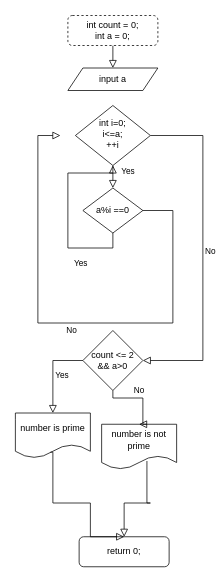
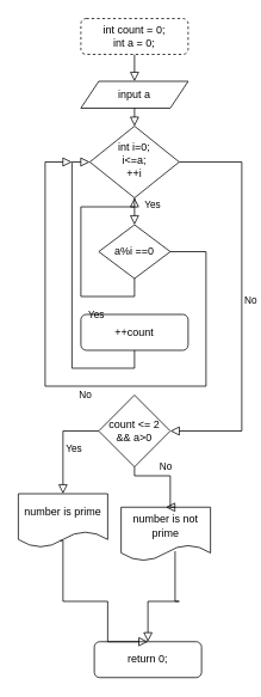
  <mxCell id="0" />
  <mxCell id="1" parent="0" />
  <mxCell id="2" value="" style="rounded=0;html=1;jettySize=auto;orthogonalLoop=1;fontSize=11;endArrow=block;endFill=0;endSize=8;strokeWidth=1;shadow=0;labelBackgroundColor=none;edgeStyle=orthogonalEdgeStyle;" parent="1" source="3" edge="1"><mxGeometry relative="1" as="geometry"><mxPoint x="150" y="90" as="targetPoint" /></mxGeometry></mxCell>
  <mxCell id="3" value="int count = 0;&lt;br&gt;int a = 0;" style="rounded=1;whiteSpace=wrap;html=1;fontSize=12;glass=0;strokeWidth=1;shadow=0;dashed=1;" parent="1" vertex="1"><mxGeometry x="90" y="20" width="120" height="40" as="geometry" /></mxCell>
  <mxCell id="4" value="Yes" style="rounded=0;html=1;jettySize=auto;orthogonalLoop=1;fontSize=11;endArrow=block;endFill=0;endSize=8;strokeWidth=1;shadow=0;labelBackgroundColor=none;edgeStyle=orthogonalEdgeStyle;" parent="1" source="6" edge="1"><mxGeometry x="-0.5" y="20" relative="1" as="geometry"><mxPoint as="offset" /><mxPoint x="150" y="250" as="targetPoint" /></mxGeometry></mxCell>
  <mxCell id="5" value="No" style="edgeStyle=orthogonalEdgeStyle;rounded=0;html=1;jettySize=auto;orthogonalLoop=1;fontSize=11;endArrow=block;endFill=0;endSize=8;strokeWidth=1;shadow=0;labelBackgroundColor=none;entryX=1;entryY=0.5;entryDx=0;entryDy=0;exitX=1;exitY=0.5;exitDx=0;exitDy=0;" parent="1" source="6" target="17" edge="1"><mxGeometry y="10" relative="1" as="geometry"><mxPoint as="offset" /><mxPoint x="270" y="320" as="targetPoint" /><Array as="points"><mxPoint x="270" y="180" /><mxPoint x="270" y="480" /></Array></mxGeometry></mxCell>
  <mxCell id="6" value="int i=0; &lt;br&gt;i&amp;lt;=a; &lt;br&gt;++i" style="rhombus;whiteSpace=wrap;html=1;shadow=0;fontFamily=Helvetica;fontSize=12;align=center;strokeWidth=1;spacing=6;spacingTop=-4;" parent="1" vertex="1"><mxGeometry x="100" y="140" width="100" height="80" as="geometry" /></mxCell>
  <mxCell id="7" value="return 0;" style="rounded=1;whiteSpace=wrap;html=1;fontSize=12;glass=0;strokeWidth=1;shadow=0;" parent="1" vertex="1"><mxGeometry x="105" y="715" width="120" height="40" as="geometry" /></mxCell>
+ <mxCell id="8" value="++count" style="rounded=1;whiteSpace=wrap;html=1;fontSize=12;glass=0;strokeWidth=1;shadow=0;" parent="1" vertex="1"><mxGeometry x="90" y="350" width="120" height="40" as="geometry" /></mxCell>
+ <mxCell id="9" value="" style="rounded=0;html=1;jettySize=auto;orthogonalLoop=1;fontSize=11;endArrow=block;endFill=0;endSize=8;strokeWidth=1;shadow=0;labelBackgroundColor=none;edgeStyle=orthogonalEdgeStyle;exitX=0.5;exitY=1;exitDx=0;exitDy=0;entryX=0;entryY=0.5;entryDx=0;entryDy=0;" edge="1" parent="1" source="8" target="6"><mxGeometry relative="1" as="geometry"><mxPoint x="-20" y="320" as="sourcePoint" /><mxPoint x="-20" y="360" as="targetPoint" /></mxGeometry></mxCell>
  <mxCell id="10" value="number is not prime" style="shape=document;whiteSpace=wrap;html=1;boundedLbl=1;" vertex="1" parent="1"><mxGeometry x="135" y="565" width="100" height="60" as="geometry" /></mxCell>
  <mxCell id="11" value="" style="rounded=0;html=1;jettySize=auto;orthogonalLoop=1;fontSize=11;endArrow=block;endFill=0;endSize=8;strokeWidth=1;shadow=0;labelBackgroundColor=none;edgeStyle=orthogonalEdgeStyle;entryX=0.5;entryY=0;entryDx=0;entryDy=0;exitX=0.604;exitY=0.817;exitDx=0;exitDy=0;exitPerimeter=0;" edge="1" parent="1" source="10" target="7"><mxGeometry relative="1" as="geometry"><mxPoint x="200" y="610" as="sourcePoint" /><mxPoint x="148" y="440" as="targetPoint" /><Array as="points"><mxPoint x="200" y="670" /><mxPoint x="120" y="670" /></Array></mxGeometry></mxCell>
  <mxCell id="12" value="input a" style="shape=parallelogram;perimeter=parallelogramPerimeter;whiteSpace=wrap;html=1;fixedSize=1;" vertex="1" parent="1"><mxGeometry x="90" y="90" width="120" height="30" as="geometry" /></mxCell>
+ <mxCell id="13" value="" style="rounded=0;html=1;jettySize=auto;orthogonalLoop=1;fontSize=11;endArrow=block;endFill=0;endSize=8;strokeWidth=1;shadow=0;labelBackgroundColor=none;edgeStyle=orthogonalEdgeStyle;exitX=0.5;exitY=1;exitDx=0;exitDy=0;entryX=0.5;entryY=0;entryDx=0;entryDy=0;" edge="1" parent="1" source="12" target="6"><mxGeometry relative="1" as="geometry"><mxPoint x="350" y="120" as="sourcePoint" /><mxPoint x="350" y="150" as="targetPoint" /><Array as="points"><mxPoint x="150" y="130" /><mxPoint x="150" y="130" /></Array></mxGeometry></mxCell>
  <mxCell id="14" value="a%i ==0" style="rhombus;whiteSpace=wrap;html=1;" vertex="1" parent="1"><mxGeometry x="110" y="250" width="80" height="60" as="geometry" /></mxCell>
  <mxCell id="15" value="Yes" style="rounded=0;html=1;jettySize=auto;orthogonalLoop=1;fontSize=11;endArrow=block;endFill=0;endSize=8;strokeWidth=1;shadow=0;labelBackgroundColor=none;edgeStyle=orthogonalEdgeStyle;exitX=0.5;exitY=1;exitDx=0;exitDy=0;" edge="1" parent="1" source="14" target="6"><mxGeometry x="-0.5" y="20" relative="1" as="geometry"><mxPoint as="offset" /><mxPoint x="150" y="330" as="sourcePoint" /><mxPoint x="150" y="340" as="targetPoint" /></mxGeometry></mxCell>
  <mxCell id="16" value="No" style="edgeStyle=orthogonalEdgeStyle;rounded=0;html=1;jettySize=auto;orthogonalLoop=1;fontSize=11;endArrow=block;endFill=0;endSize=8;strokeWidth=1;shadow=0;labelBackgroundColor=none;exitX=1;exitY=0.5;exitDx=0;exitDy=0;" edge="1" parent="1" source="14"><mxGeometry y="10" relative="1" as="geometry"><mxPoint as="offset" /><mxPoint x="200" y="280" as="sourcePoint" /><mxPoint x="80" y="180" as="targetPoint" /><Array as="points"><mxPoint x="230" y="280" /><mxPoint x="230" y="430" /><mxPoint x="50" y="430" /><mxPoint x="50" y="180" /></Array></mxGeometry></mxCell>
  <mxCell id="17" value="count &amp;lt;= 2 &lt;br&gt;&amp;amp;&amp;amp; a&amp;gt;0" style="rhombus;whiteSpace=wrap;html=1;" vertex="1" parent="1"><mxGeometry x="110" y="440" width="80" height="80" as="geometry" /></mxCell>
  <mxCell id="18" value="Yes" style="rounded=0;html=1;jettySize=auto;orthogonalLoop=1;fontSize=11;endArrow=block;endFill=0;endSize=8;strokeWidth=1;shadow=0;labelBackgroundColor=none;edgeStyle=orthogonalEdgeStyle;exitX=0;exitY=0.5;exitDx=0;exitDy=0;entryX=0.5;entryY=0;entryDx=0;entryDy=0;" edge="1" parent="1" source="17" target="19"><mxGeometry x="-0.5" y="20" relative="1" as="geometry"><mxPoint as="offset" /><mxPoint x="150" y="540" as="sourcePoint" /><mxPoint x="150" y="550" as="targetPoint" /></mxGeometry></mxCell>
  <mxCell id="19" value="number is prime" style="shape=document;whiteSpace=wrap;html=1;boundedLbl=1;" vertex="1" parent="1"><mxGeometry x="20" y="550" width="100" height="60" as="geometry" /></mxCell>
  <mxCell id="20" value="No" style="edgeStyle=orthogonalEdgeStyle;rounded=0;html=1;jettySize=auto;orthogonalLoop=1;fontSize=11;endArrow=block;endFill=0;endSize=8;strokeWidth=1;shadow=0;labelBackgroundColor=none;entryX=0.5;entryY=0;entryDx=0;entryDy=0;exitX=0.5;exitY=1;exitDx=0;exitDy=0;" edge="1" parent="1" source="17" target="10"><mxGeometry y="10" relative="1" as="geometry"><mxPoint as="offset" /><mxPoint x="180" y="540" as="sourcePoint" /><mxPoint x="170" y="840" as="targetPoint" /><Array as="points"><mxPoint x="150" y="530" /><mxPoint x="190" y="530" /></Array></mxGeometry></mxCell>
  <mxCell id="21" value="" style="rounded=0;html=1;jettySize=auto;orthogonalLoop=1;fontSize=11;endArrow=block;endFill=0;endSize=8;strokeWidth=1;shadow=0;labelBackgroundColor=none;edgeStyle=orthogonalEdgeStyle;entryX=0.5;entryY=0;entryDx=0;entryDy=0;exitX=0.468;exitY=0.87;exitDx=0;exitDy=0;exitPerimeter=0;" edge="1" parent="1" source="19" target="7"><mxGeometry relative="1" as="geometry"><mxPoint x="70" y="680" as="sourcePoint" /><mxPoint x="-10.4" y="820.98" as="targetPoint" /><Array as="points"><mxPoint x="70" y="602" /><mxPoint x="70" y="670" /><mxPoint x="120" y="670" /></Array></mxGeometry></mxCell>
